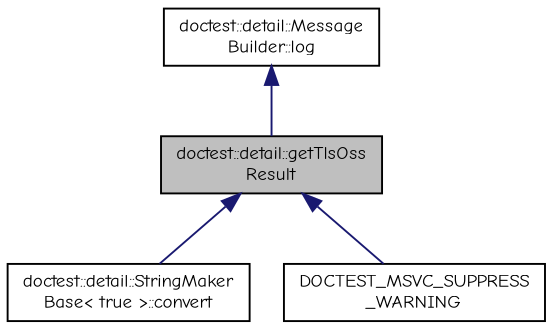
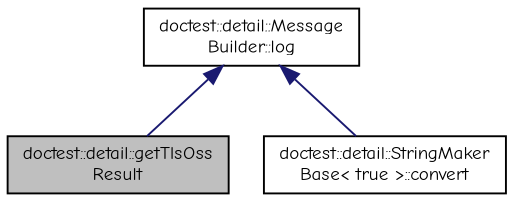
  digraph {
    fontname="Comic Neue"
    rankdir=TB
    node [color=black fillcolor=white fontname="Comic Neue" fontsize=10 shape=record style=filled]
    edge [color=midnightblue dir=back fontname="Comic Neue" fontsize=10 labelfontname=Helvetica labelfontsize=10 style=solid]
    n1 [fillcolor=grey75 fontcolor=black height=0.2 label="doctest::detail::getTlsOss\lResult" width=0.4]
    n2 [height=0.2 label="doctest::detail::StringMaker\lBase\< true \>::convert" width=0.4]
-   n3 [height=0.2 label="DOCTEST_MSVC_SUPPRESS\l_WARNING" width=0.4]
    n4 [height=0.2 label="doctest::detail::Message\lBuilder::log" width=0.4]
-   n1 -> n2
-   n1 -> n3
+   n4 -> n2
    n4 -> n1
  }
